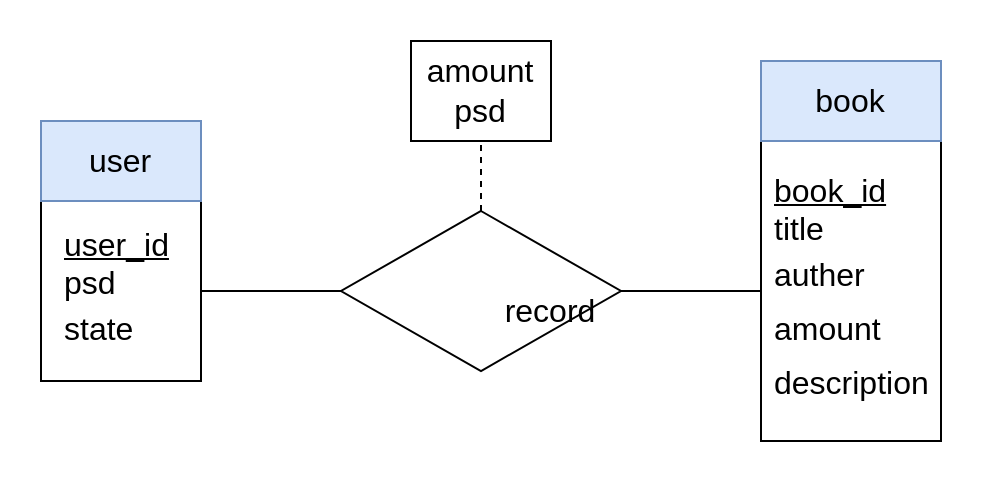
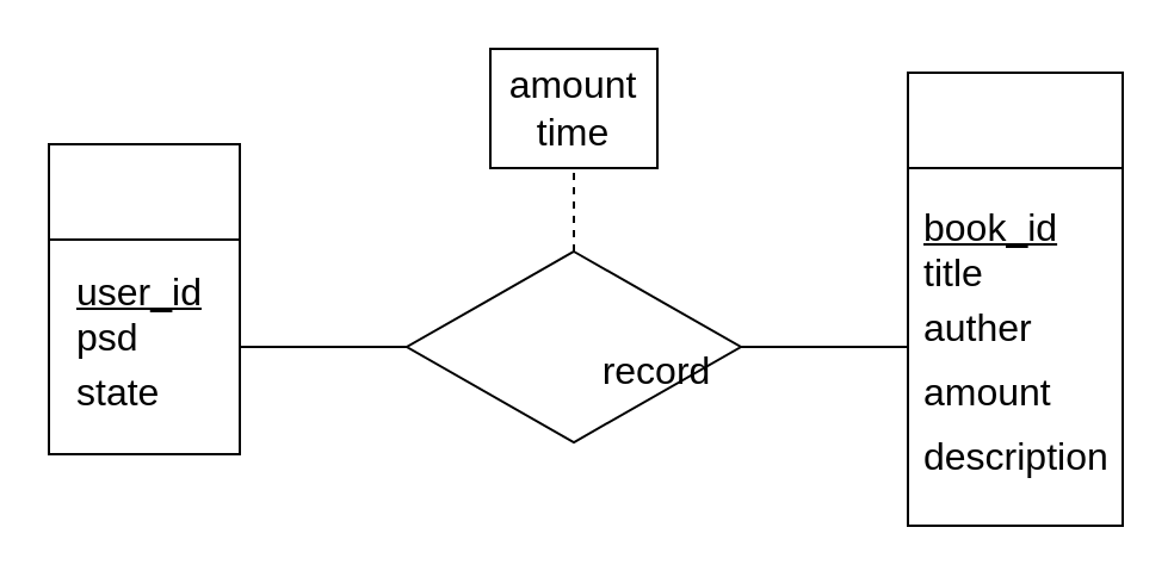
  <mxCell id="0" />
  <mxCell id="1" parent="0" />
  <mxCell id="2" value="" style="rounded=0;whiteSpace=wrap;html=1;" vertex="1" parent="1"><mxGeometry x="20" y="60" width="80" height="130" as="geometry" /></mxCell>
  <mxCell id="3" value="" style="rounded=0;whiteSpace=wrap;html=1;" vertex="1" parent="1"><mxGeometry x="20" y="60" width="80" height="40" as="geometry" /></mxCell>
- <mxCell id="4" value="user" style="text;html=1;strokeColor=#6c8ebf;fillColor=#dae8fc;align=center;verticalAlign=middle;whiteSpace=wrap;rounded=0;fontSize=16;" vertex="1" parent="1"><mxGeometry x="20" y="60" width="80" height="40" as="geometry" /></mxCell>
  <mxCell id="5" value="&lt;p style=&quot;line-height: 1.8&quot;&gt;&lt;/p&gt;&lt;div&gt;&lt;u&gt;user_id&lt;/u&gt;&lt;/div&gt;&lt;div&gt;psd&lt;/div&gt;&lt;div style=&quot;line-height: 1.7&quot;&gt;state&lt;br&gt;&lt;/div&gt;&lt;p&gt;&lt;/p&gt;" style="text;html=1;strokeColor=none;fillColor=none;align=left;verticalAlign=middle;whiteSpace=wrap;rounded=0;fontSize=16;spacingLeft=10;" vertex="1" parent="1"><mxGeometry x="20" y="100" width="80" height="90" as="geometry" /></mxCell>
  <mxCell id="6" value="" style="rounded=0;whiteSpace=wrap;html=1;" vertex="1" parent="1"><mxGeometry x="380" y="30" width="90" height="190" as="geometry" /></mxCell>
  <mxCell id="7" value="" style="rounded=0;whiteSpace=wrap;html=1;" vertex="1" parent="1"><mxGeometry x="380" y="30" width="90" height="40" as="geometry" /></mxCell>
- <mxCell id="8" value="book" style="text;html=1;strokeColor=#6c8ebf;fillColor=#dae8fc;align=center;verticalAlign=middle;whiteSpace=wrap;rounded=0;fontSize=16;" vertex="1" parent="1"><mxGeometry x="380" y="30" width="90" height="40" as="geometry" /></mxCell>
  <mxCell id="9" value="&lt;p style=&quot;line-height: 1.8&quot;&gt;&lt;/p&gt;&lt;div&gt;&lt;u&gt;book_id&lt;/u&gt;&lt;/div&gt;&lt;div&gt;title&lt;/div&gt;&lt;div style=&quot;line-height: 1.7&quot;&gt;auther&lt;/div&gt;&lt;div style=&quot;line-height: 1.7&quot;&gt;amount&lt;/div&gt;&lt;div style=&quot;line-height: 1.7&quot;&gt;description&lt;br&gt;&lt;/div&gt;&lt;p&gt;&lt;/p&gt;" style="text;html=1;strokeColor=none;fillColor=none;align=left;verticalAlign=middle;whiteSpace=wrap;rounded=0;fontSize=16;spacingLeft=5;" vertex="1" parent="1"><mxGeometry x="380" y="70" width="90" height="150" as="geometry" /></mxCell>
  <mxCell id="10" value="" style="rhombus;whiteSpace=wrap;html=1;fontSize=16;" vertex="1" parent="1"><mxGeometry x="170" y="105" width="140" height="80" as="geometry" /></mxCell>
  <mxCell id="11" value="&lt;div&gt;record&lt;/div&gt;" style="text;html=1;strokeColor=none;fillColor=none;align=center;verticalAlign=middle;whiteSpace=wrap;rounded=0;fontSize=16;" vertex="1" parent="1"><mxGeometry x="245" y="140" width="60" height="30" as="geometry" /></mxCell>
  <mxCell id="12" value="" style="endArrow=none;dashed=1;html=1;rounded=0;fontSize=16;" edge="1" parent="1"><mxGeometry width="50" height="50" relative="1" as="geometry"><mxPoint x="240" y="105" as="sourcePoint" /><mxPoint x="240" y="70" as="targetPoint" /></mxGeometry></mxCell>
  <mxCell id="13" value="" style="rounded=0;whiteSpace=wrap;html=1;fontSize=16;" vertex="1" parent="1"><mxGeometry x="205" y="20" width="70" height="50" as="geometry" /></mxCell>
- <mxCell id="14" value="&lt;div&gt;amount&lt;/div&gt;&lt;div&gt;psd&lt;br&gt;&lt;/div&gt;" style="text;html=1;strokeColor=none;fillColor=none;align=center;verticalAlign=middle;whiteSpace=wrap;rounded=0;fontSize=16;" vertex="1" parent="1"><mxGeometry x="205" y="20" width="70" height="50" as="geometry" /></mxCell>
+ <mxCell id="14" value="&lt;div&gt;amount&lt;/div&gt;&lt;div&gt;time&lt;br&gt;&lt;/div&gt;" style="text;html=1;strokeColor=none;fillColor=none;align=center;verticalAlign=middle;whiteSpace=wrap;rounded=0;fontSize=16;" vertex="1" parent="1"><mxGeometry x="205" y="20" width="70" height="50" as="geometry" /></mxCell>
  <mxCell id="15" value="" style="endArrow=none;html=1;rounded=0;fontSize=16;exitX=1;exitY=0.5;exitDx=0;exitDy=0;entryX=0;entryY=0.5;entryDx=0;entryDy=0;" edge="1" parent="1" source="10" target="9"><mxGeometry width="50" height="50" relative="1" as="geometry"><mxPoint x="310" y="120" as="sourcePoint" /><mxPoint x="360" y="70" as="targetPoint" /></mxGeometry></mxCell>
  <mxCell id="16" value="" style="endArrow=none;html=1;rounded=0;fontSize=16;entryX=0;entryY=0.5;entryDx=0;entryDy=0;exitX=1;exitY=0.5;exitDx=0;exitDy=0;" edge="1" parent="1" source="5" target="10"><mxGeometry width="50" height="50" relative="1" as="geometry"><mxPoint x="350" y="130" as="sourcePoint" /><mxPoint x="400" y="80" as="targetPoint" /></mxGeometry></mxCell>
